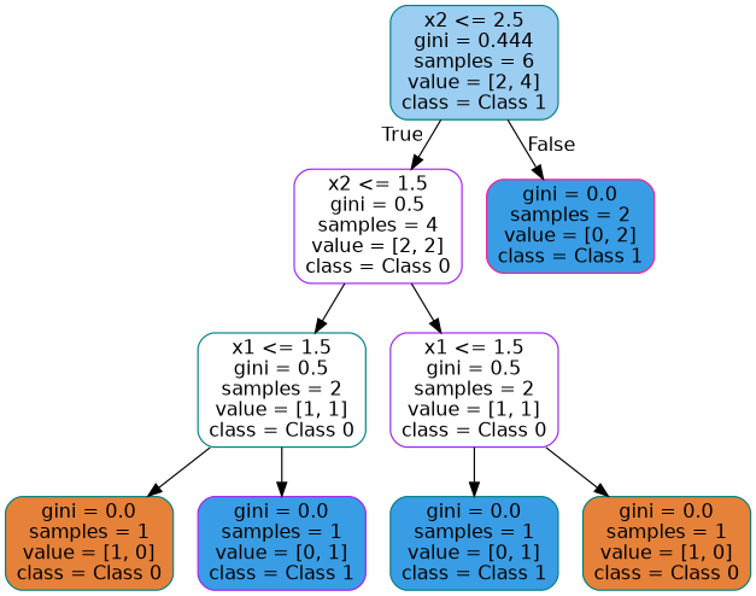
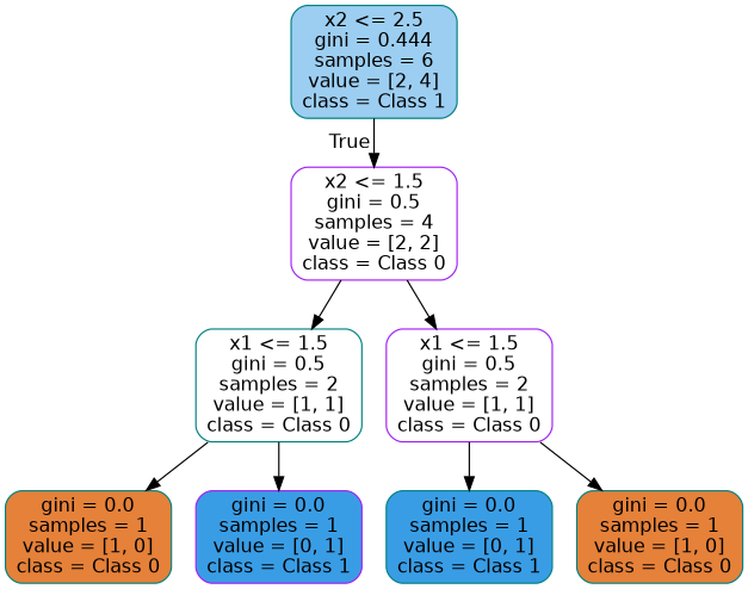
  digraph {
    node [color=teal fillcolor="#ffffff" fontname=helvetica shape=box style="filled, rounded"]
    edge [fontname=helvetica]
    n1 [fillcolor="#9ccef2" label="x2 <= 2.5\ngini = 0.444\nsamples = 6\nvalue = [2, 4]\nclass = Class 1"]
    n2 [color=purple label="x2 <= 1.5\ngini = 0.5\nsamples = 4\nvalue = [2, 2]\nclass = Class 0"]
-   n3 [color=deeppink fillcolor="#399de5" label="gini = 0.0\nsamples = 2\nvalue = [0, 2]\nclass = Class 1"]
    n4 [label="x1 <= 1.5\ngini = 0.5\nsamples = 2\nvalue = [1, 1]\nclass = Class 0"]
    n5 [color=purple label="x1 <= 1.5\ngini = 0.5\nsamples = 2\nvalue = [1, 1]\nclass = Class 0"]
    n6 [fillcolor="#e58139" label="gini = 0.0\nsamples = 1\nvalue = [1, 0]\nclass = Class 0"]
    n7 [color=purple fillcolor="#399de5" label="gini = 0.0\nsamples = 1\nvalue = [0, 1]\nclass = Class 1"]
    n8 [fillcolor="#399de5" label="gini = 0.0\nsamples = 1\nvalue = [0, 1]\nclass = Class 1"]
    n9 [fillcolor="#e58139" label="gini = 0.0\nsamples = 1\nvalue = [1, 0]\nclass = Class 0"]
    n1 -> n2 [headlabel=True labelangle=45 labeldistance=2.5]
-   n1 -> n3 [headlabel=False labelangle=-45 labeldistance=2.5]
    n2 -> n4
    n2 -> n5
    n4 -> n6
    n4 -> n7
    n5 -> n8
    n5 -> n9
  }
